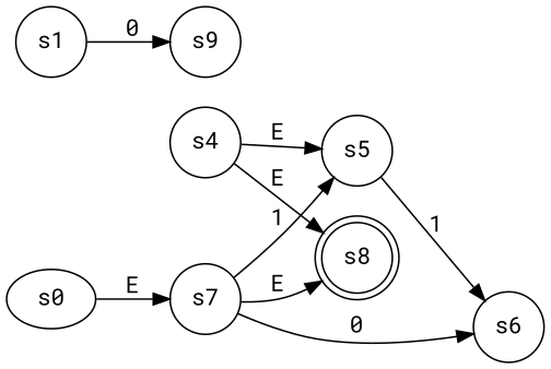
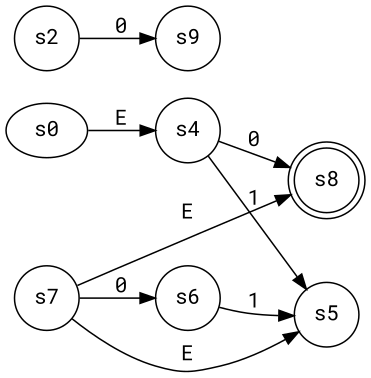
  digraph {
    fontname="Roboto Mono"
    rankdir=LR
    node [fontname="Roboto Mono" shape=circle]
    edge [fontname="Roboto Mono"]
    s0 [shape=ellipse]
    s4
    n3 [label=s9]
-   s1
+   s1 [label=s2]
    s8 [shape=doublecircle]
    s5
    s6
    s7
-   s0 -> s7 [label=E]
-   s4 -> s8 [label=E]
-   s4 -> s5 [label=E]
+   s0 -> s4 [label=E]
+   s4 -> s8 [label=0]
+   s4 -> s5 [label=1]
    s1 -> n3 [label=0]
-   s5 -> s6 [label=1]
+   s6 -> s5 [label=1]
    s7 -> s8 [label=E]
-   s7 -> s5 [label=1]
+   s7 -> s5 [label=E]
    s7 -> s6 [label=0]
  }
